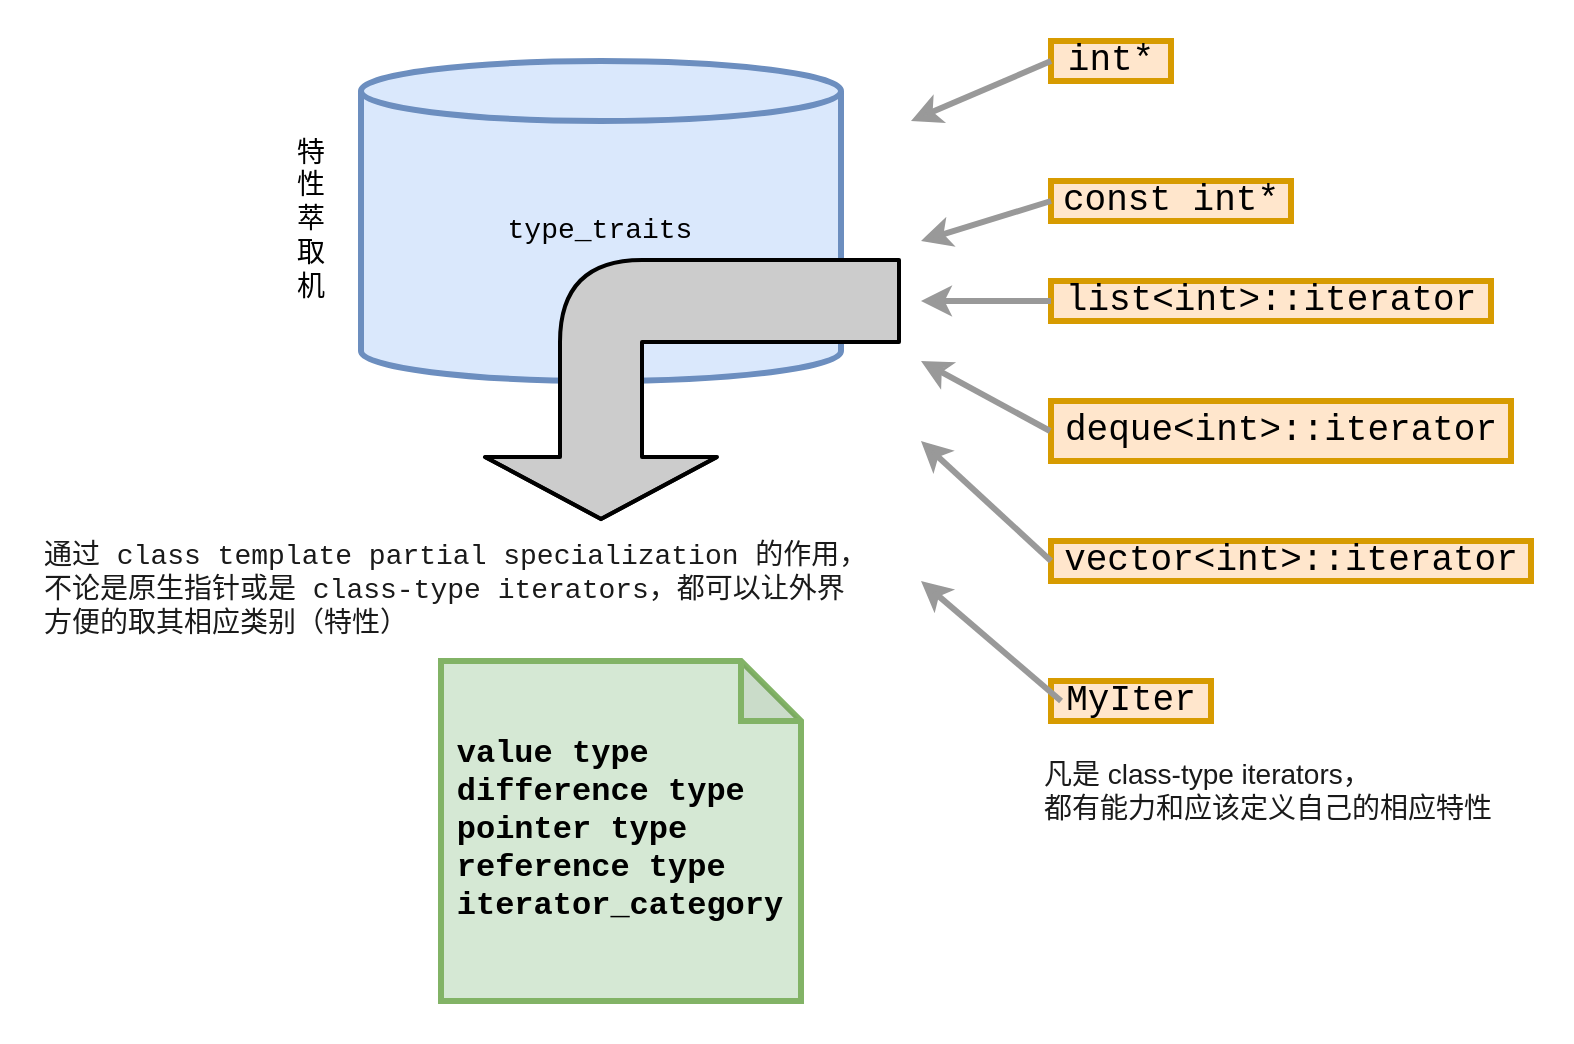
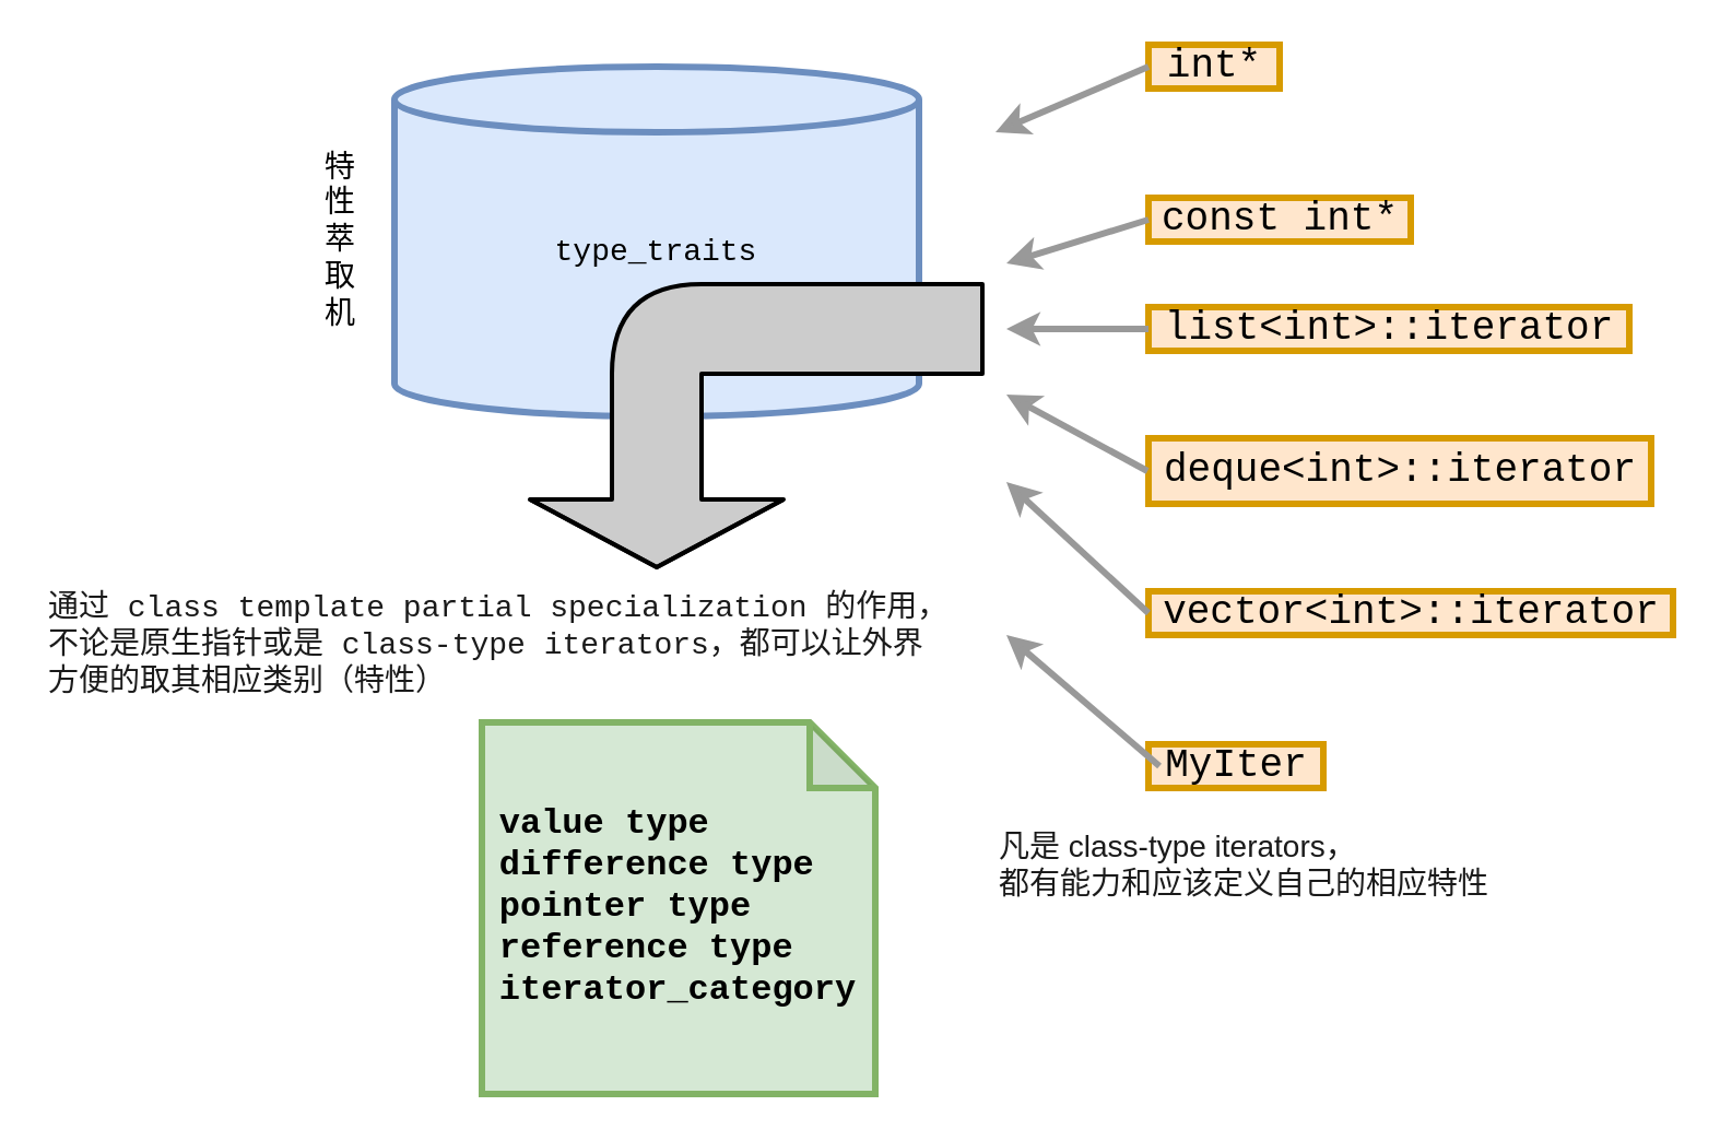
  <mxCell id="0" />
  <mxCell id="1" parent="0" />
  <mxCell id="2" value="&lt;font face=&quot;Courier New&quot; style=&quot;font-size: 14px&quot;&gt;type_traits&lt;br&gt;&lt;br&gt;&lt;/font&gt;" style="shape=cylinder3;whiteSpace=wrap;html=1;boundedLbl=1;backgroundOutline=1;size=15;shadow=0;strokeWidth=3;fillColor=#dae8fc;strokeColor=#6c8ebf;" vertex="1" parent="1"><mxGeometry x="180" y="30" width="240" height="160" as="geometry" /></mxCell>
  <mxCell id="3" value="" style="shape=flexArrow;endArrow=classic;html=1;width=40;strokeWidth=2;fillColor=#CCCCCC;endWidth=73;endSize=9.67;" edge="1" parent="1"><mxGeometry width="50" height="50" relative="1" as="geometry"><mxPoint x="450" y="150" as="sourcePoint" /><mxPoint x="300" y="260" as="targetPoint" /><Array as="points"><mxPoint x="300" y="150" /></Array></mxGeometry></mxCell>
  <mxCell id="4" value="&lt;font style=&quot;font-size: 14px&quot; face=&quot;Courier New&quot;&gt;特&lt;br&gt;性&lt;br&gt;萃&lt;br&gt;取&lt;br&gt;机&lt;/font&gt;" style="text;html=1;align=center;verticalAlign=middle;resizable=0;points=[];autosize=1;direction=east;" vertex="1" parent="1"><mxGeometry x="140" y="70" width="30" height="80" as="geometry" /></mxCell>
  <mxCell id="5" value="&lt;font style=&quot;font-size: 18px&quot; face=&quot;Courier New&quot;&gt;int*&lt;/font&gt;" style="text;html=1;align=center;verticalAlign=middle;resizable=0;points=[];autosize=1;fillColor=#ffe6cc;strokeColor=#d79b00;strokeWidth=3;" vertex="1" parent="1"><mxGeometry x="525" y="20" width="60" height="20" as="geometry" /></mxCell>
  <mxCell id="6" value="&lt;font style=&quot;font-size: 18px&quot; face=&quot;Courier New&quot;&gt;const int*&lt;/font&gt;" style="text;html=1;align=center;verticalAlign=middle;resizable=0;points=[];autosize=1;fillColor=#ffe6cc;strokeColor=#d79b00;strokeWidth=3;" vertex="1" parent="1"><mxGeometry x="525" y="90" width="120" height="20" as="geometry" /></mxCell>
  <mxCell id="7" value="&lt;font style=&quot;font-size: 18px&quot; face=&quot;Courier New&quot;&gt;list&amp;lt;int&amp;gt;::iterator&lt;/font&gt;" style="text;html=1;align=center;verticalAlign=middle;resizable=0;points=[];autosize=1;fillColor=#ffe6cc;strokeColor=#d79b00;strokeWidth=3;" vertex="1" parent="1"><mxGeometry x="525" y="140" width="220" height="20" as="geometry" /></mxCell>
  <mxCell id="8" value="&lt;font style=&quot;font-size: 18px&quot; face=&quot;Courier New&quot;&gt;deque&amp;lt;int&amp;gt;::iterator&lt;/font&gt;" style="text;html=1;align=center;verticalAlign=middle;resizable=0;points=[];autosize=1;fillColor=#ffe6cc;strokeColor=#d79b00;strokeWidth=3;" vertex="1" parent="1"><mxGeometry x="525" y="200" width="230" height="30" as="geometry" /></mxCell>
  <mxCell id="9" value="&lt;font style=&quot;font-size: 18px&quot; face=&quot;Courier New&quot;&gt;vector&amp;lt;int&amp;gt;::iterator&lt;/font&gt;" style="text;html=1;align=center;verticalAlign=middle;resizable=0;points=[];autosize=1;fillColor=#ffe6cc;strokeColor=#d79b00;strokeWidth=3;" vertex="1" parent="1"><mxGeometry x="525" y="270" width="240" height="20" as="geometry" /></mxCell>
  <mxCell id="10" value="&lt;font face=&quot;Courier New&quot; style=&quot;font-size: 18px&quot;&gt;MyIter&lt;/font&gt;" style="text;html=1;align=center;verticalAlign=middle;resizable=0;points=[];autosize=1;fillColor=#ffe6cc;strokeColor=#d79b00;strokeWidth=3;" vertex="1" parent="1"><mxGeometry x="525" y="340" width="80" height="20" as="geometry" /></mxCell>
  <mxCell id="11" value="" style="endArrow=classic;html=1;strokeWidth=3;fillColor=#CCCCCC;strokeColor=#999999;" edge="1" parent="1"><mxGeometry width="50" height="50" relative="1" as="geometry"><mxPoint x="525" y="30" as="sourcePoint" /><mxPoint x="455" y="60" as="targetPoint" /></mxGeometry></mxCell>
  <mxCell id="12" value="" style="endArrow=classic;html=1;strokeWidth=3;fillColor=#CCCCCC;strokeColor=#999999;" edge="1" parent="1"><mxGeometry width="50" height="50" relative="1" as="geometry"><mxPoint x="525" y="100" as="sourcePoint" /><mxPoint x="460" y="120" as="targetPoint" /></mxGeometry></mxCell>
  <mxCell id="13" value="" style="endArrow=classic;html=1;strokeWidth=3;fillColor=#CCCCCC;strokeColor=#999999;" edge="1" parent="1"><mxGeometry width="50" height="50" relative="1" as="geometry"><mxPoint x="525" y="150" as="sourcePoint" /><mxPoint x="460" y="150" as="targetPoint" /></mxGeometry></mxCell>
  <mxCell id="14" value="" style="endArrow=classic;html=1;strokeWidth=3;fillColor=#CCCCCC;strokeColor=#999999;" edge="1" parent="1"><mxGeometry width="50" height="50" relative="1" as="geometry"><mxPoint x="525" y="280" as="sourcePoint" /><mxPoint x="460" y="220" as="targetPoint" /></mxGeometry></mxCell>
  <mxCell id="15" value="" style="endArrow=classic;html=1;strokeWidth=3;fillColor=#CCCCCC;exitX=-0.002;exitY=0.5;exitDx=0;exitDy=0;exitPerimeter=0;strokeColor=#999999;" edge="1" parent="1" source="8"><mxGeometry width="50" height="50" relative="1" as="geometry"><mxPoint x="560" y="70" as="sourcePoint" /><mxPoint x="460" y="180" as="targetPoint" /></mxGeometry></mxCell>
  <mxCell id="16" value="" style="endArrow=classic;html=1;strokeWidth=3;fillColor=#CCCCCC;exitX=0.063;exitY=0.5;exitDx=0;exitDy=0;exitPerimeter=0;strokeColor=#999999;" edge="1" parent="1" source="10"><mxGeometry width="50" height="50" relative="1" as="geometry"><mxPoint x="520" y="350" as="sourcePoint" /><mxPoint x="460" y="290" as="targetPoint" /></mxGeometry></mxCell>
- <mxCell id="17" value="&lt;font style=&quot;font-size: 14px&quot; color=&quot;#1a1a1a&quot;&gt;凡是 class-type iterators， &lt;br&gt;都有能力和应该定义自己的相应特性&lt;/font&gt;" style="text;html=1;align=left;verticalAlign=middle;resizable=0;points=[];autosize=1;" vertex="1" parent="1"><mxGeometry x="520" y="375" width="240" height="40" as="geometry" /></mxCell>
+ <mxCell id="17" value="&lt;font style=&quot;font-size: 14px&quot; color=&quot;#1a1a1a&quot;&gt;凡是 class-type iterators， &lt;br&gt;都有能力和应该定义自己的相应特性&lt;/font&gt;" style="text;html=1;align=left;verticalAlign=middle;resizable=0;points=[];autosize=1;" vertex="1" parent="1"><mxGeometry x="455" y="375" width="240" height="40" as="geometry" /></mxCell>
  <mxCell id="18" value="&lt;font face=&quot;Courier New&quot; style=&quot;font-size: 14px&quot; color=&quot;#1a1a1a&quot;&gt;通过 class template partial specialization 的作用，&lt;br&gt;不论是原生指针或是 class-type iterators，都可以让外界&lt;br&gt;方便的取其相应类别（特性）&amp;nbsp;&lt;/font&gt;" style="text;html=1;align=left;verticalAlign=middle;resizable=0;points=[];autosize=1;" vertex="1" parent="1"><mxGeometry x="20" y="270" width="430" height="50" as="geometry" /></mxCell>
  <mxCell id="19" value="&lt;p style=&quot;line-height: 150%&quot;&gt;&lt;/p&gt;&lt;div style=&quot;text-align: left&quot;&gt;&lt;b style=&quot;font-family: &amp;#34;courier new&amp;#34; ; font-size: medium&quot;&gt;value type&lt;/b&gt;&lt;/div&gt;&lt;font face=&quot;Courier New&quot; size=&quot;3&quot;&gt;&lt;div style=&quot;text-align: left&quot;&gt;&lt;b&gt;difference type&lt;/b&gt;&lt;/div&gt;&lt;div style=&quot;text-align: left&quot;&gt;&lt;b&gt;pointer type&lt;/b&gt;&lt;/div&gt;&lt;div style=&quot;text-align: left&quot;&gt;&lt;b&gt;reference type&lt;/b&gt;&lt;/div&gt;&lt;div style=&quot;text-align: left&quot;&gt;&lt;b&gt;iterator_category&lt;/b&gt;&lt;/div&gt;&lt;/font&gt;&lt;p&gt;&lt;/p&gt;" style="shape=note;whiteSpace=wrap;html=1;backgroundOutline=1;darkOpacity=0.05;shadow=0;strokeWidth=3;fillColor=#d5e8d4;strokeColor=#82b366;" vertex="1" parent="1"><mxGeometry x="220" y="330" width="180" height="170" as="geometry" /></mxCell>
